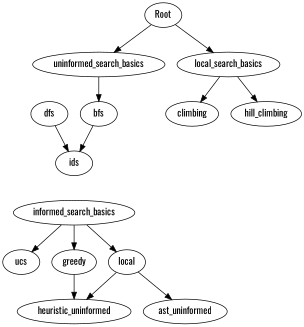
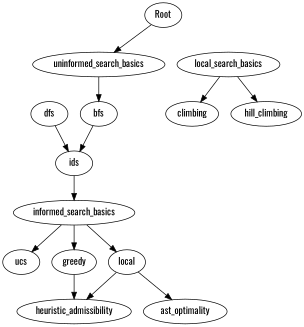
  strict digraph {
    fontname=Oswald
    node [fontname=Oswald]
    edge [contraint=true fontname=Oswald]
    n1 [label=uninformed_search_basics]
    n2 [label=bfs]
    n3 [label=ids]
    n4 [label=dfs]
    Root
    n6 [label=local_search_basics]
    n7 [label=climbing]
    n8 [label=hill_climbing]
    n9 [label=informed_search_basics]
    n10 [label=ucs]
    n11 [label=greedy]
    n12 [label=local]
-   n13 [label=heuristic_uninformed]
-   n14 [label=ast_uninformed]
+   n13 [label=heuristic_admissibility]
+   n14 [label=ast_optimality]
    n1 -> n2
    n2 -> n3
+   n3 -> n9
    n4 -> n3
    Root -> n1
-   Root -> n6
    n6 -> n7
    n6 -> n8
    n9 -> n10
    n9 -> n11
    n9 -> n12
    n11 -> n13
    n12 -> n13
    n12 -> n14
  }
